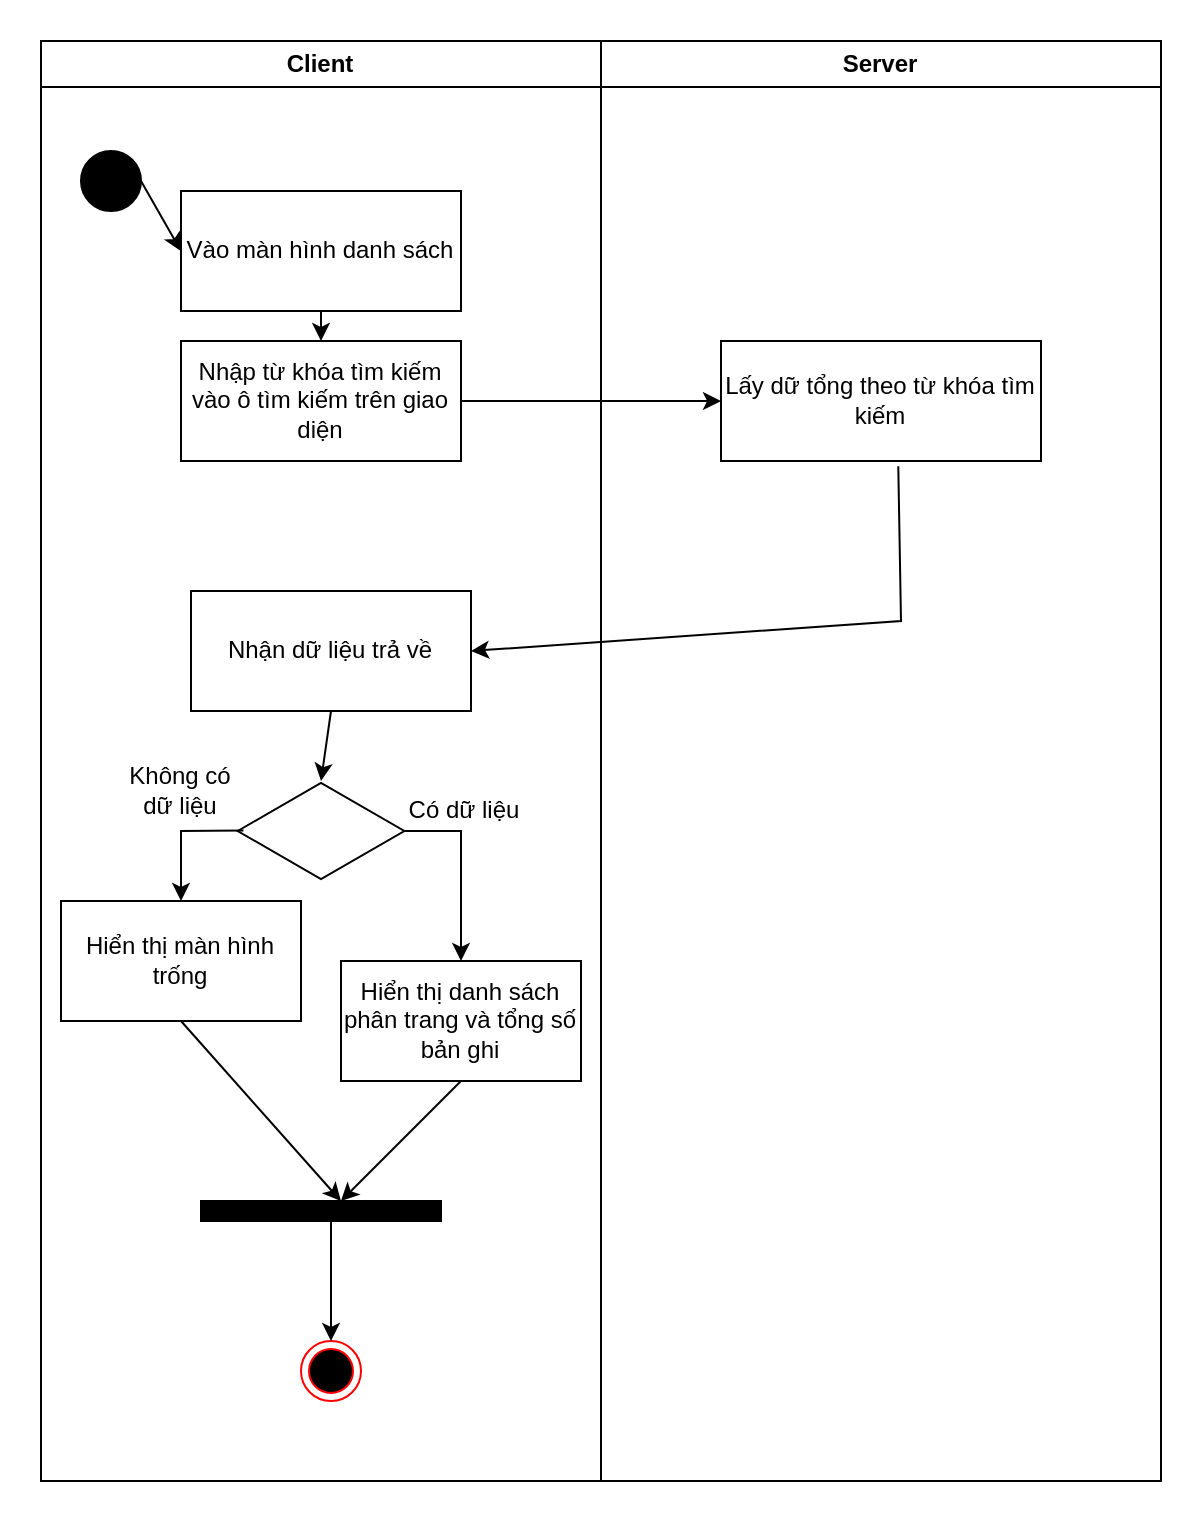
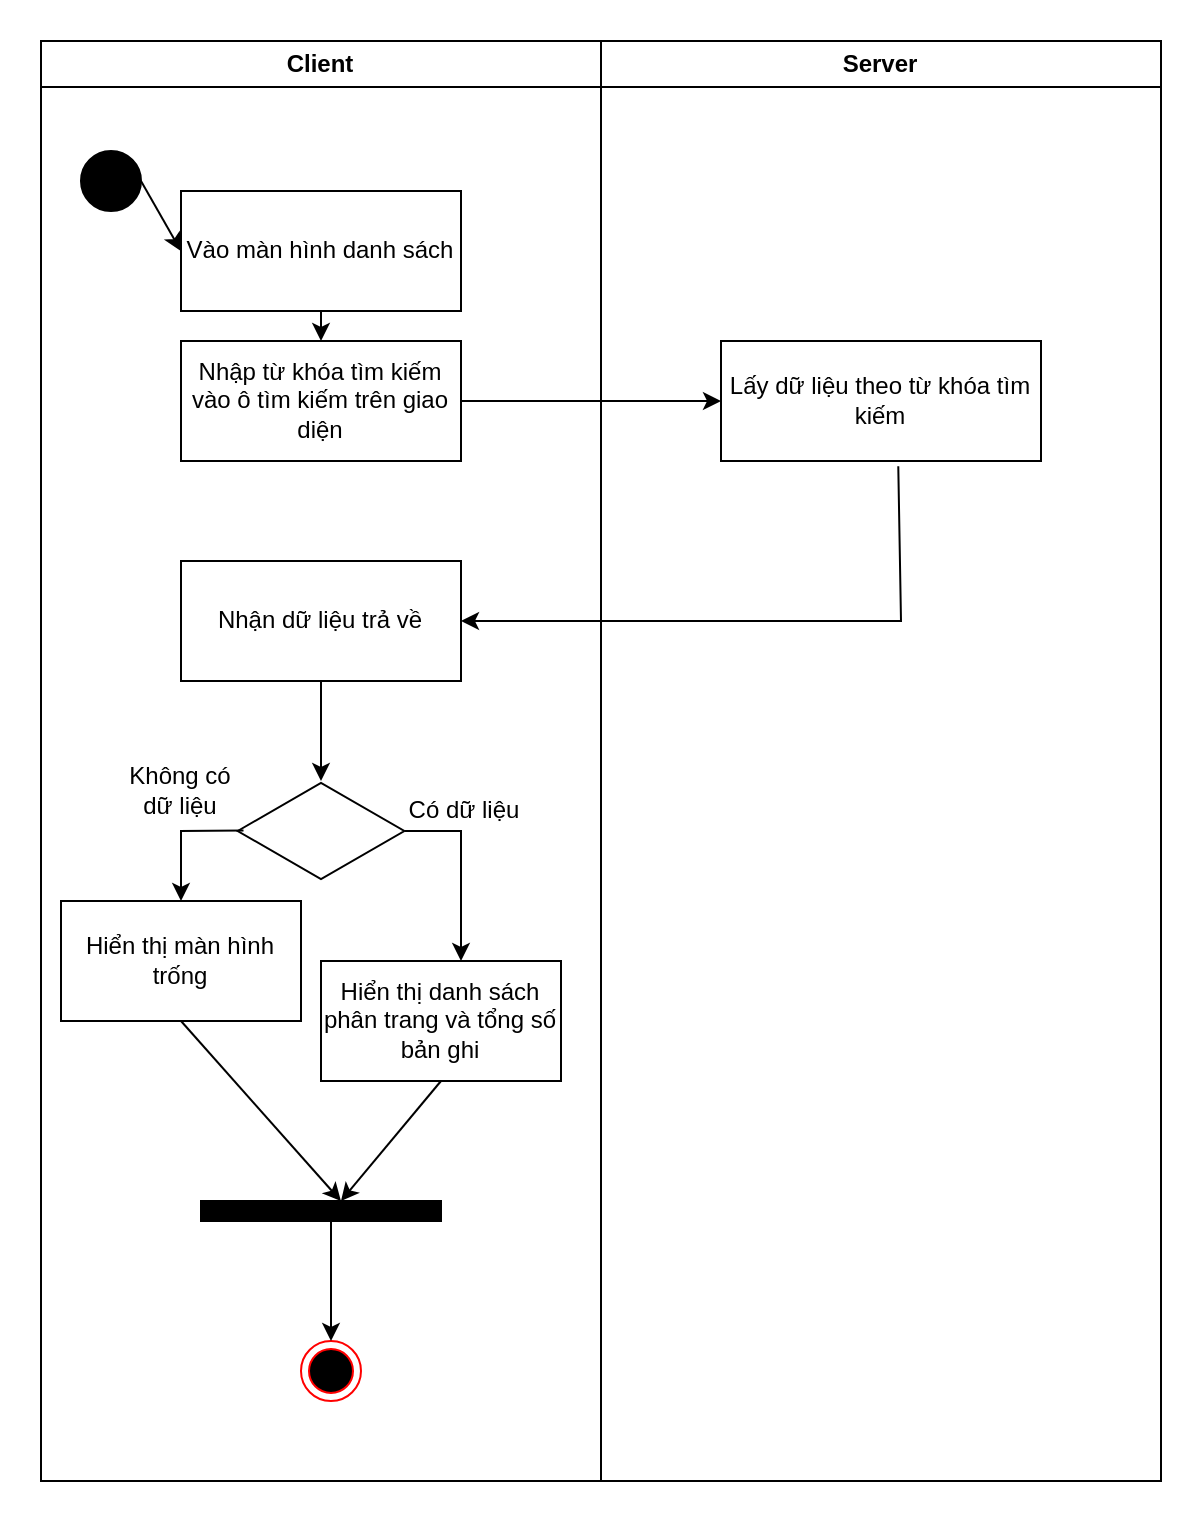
  <mxCell id="0" />
  <mxCell id="1" parent="0" />
  <mxCell id="2" value="Client" style="swimlane;whiteSpace=wrap;html=1;" vertex="1" parent="1"><mxGeometry x="20" y="20" width="280" height="720" as="geometry" /></mxCell>
  <mxCell id="3" value="" style="ellipse;shape=doubleEllipse;whiteSpace=wrap;html=1;aspect=fixed;fillColor=#000000;" vertex="1" parent="2"><mxGeometry x="20" y="55" width="30" height="30" as="geometry" /></mxCell>
  <mxCell id="4" value="Vào màn hình danh sách" style="rounded=0;whiteSpace=wrap;html=1;" vertex="1" parent="2"><mxGeometry x="70" y="75" width="140" height="60" as="geometry" /></mxCell>
  <mxCell id="5" value="" style="endArrow=classic;html=1;rounded=0;exitX=1;exitY=0.5;exitDx=0;exitDy=0;entryX=0;entryY=0.5;entryDx=0;entryDy=0;" edge="1" parent="2" source="3" target="4"><mxGeometry width="50" height="50" relative="1" as="geometry"><mxPoint x="310" y="200" as="sourcePoint" /><mxPoint x="360" y="150" as="targetPoint" /></mxGeometry></mxCell>
  <mxCell id="6" value="Nhập từ khóa tìm kiếm vào ô tìm kiếm trên giao diện" style="rounded=0;whiteSpace=wrap;html=1;" vertex="1" parent="2"><mxGeometry x="70" y="150" width="140" height="60" as="geometry" /></mxCell>
  <mxCell id="7" value="" style="endArrow=classic;html=1;rounded=0;exitX=0.5;exitY=1;exitDx=0;exitDy=0;entryX=0.5;entryY=0;entryDx=0;entryDy=0;" edge="1" parent="2" source="4" target="6"><mxGeometry width="50" height="50" relative="1" as="geometry"><mxPoint x="300" y="150" as="sourcePoint" /><mxPoint x="350" y="100" as="targetPoint" /></mxGeometry></mxCell>
- <mxCell id="8" value="Nhận dữ liệu trả về" style="rounded=0;whiteSpace=wrap;html=1;" vertex="1" parent="2"><mxGeometry x="75" y="275" width="140" height="60" as="geometry" /></mxCell>
+ <mxCell id="8" value="Nhận dữ liệu trả về" style="rounded=0;whiteSpace=wrap;html=1;" vertex="1" parent="2"><mxGeometry x="70" y="260" width="140" height="60" as="geometry" /></mxCell>
  <mxCell id="9" value="" style="ellipse;html=1;shape=endState;fillColor=#000000;strokeColor=#ff0000;" vertex="1" parent="2"><mxGeometry x="130" y="650" width="30" height="30" as="geometry" /></mxCell>
  <mxCell id="10" value="" style="html=1;whiteSpace=wrap;aspect=fixed;shape=isoRectangle;" vertex="1" parent="2"><mxGeometry x="98.34" y="370" width="83.33" height="50" as="geometry" /></mxCell>
  <mxCell id="11" value="Hiển thị màn hình trống" style="rounded=0;whiteSpace=wrap;html=1;" vertex="1" parent="2"><mxGeometry x="10" y="430" width="120" height="60" as="geometry" /></mxCell>
- <mxCell id="12" value="Hiển thị danh sách phân trang và tổng số bản ghi" style="rounded=0;whiteSpace=wrap;html=1;" vertex="1" parent="2"><mxGeometry x="150" y="460" width="120" height="60" as="geometry" /></mxCell>
+ <mxCell id="12" value="Hiển thị danh sách phân trang và tổng số bản ghi" style="rounded=0;whiteSpace=wrap;html=1;" vertex="1" parent="2"><mxGeometry x="140" y="460" width="120" height="60" as="geometry" /></mxCell>
  <mxCell id="13" value="" style="endArrow=classic;html=1;rounded=0;" edge="1" parent="2"><mxGeometry width="50" height="50" relative="1" as="geometry"><mxPoint x="182" y="395" as="sourcePoint" /><mxPoint x="210" y="460" as="targetPoint" /><Array as="points"><mxPoint x="210" y="395" /></Array></mxGeometry></mxCell>
  <mxCell id="14" value="Có dữ liệu" style="text;html=1;align=center;verticalAlign=middle;whiteSpace=wrap;rounded=0;" vertex="1" parent="2"><mxGeometry x="181.67" y="370" width="60" height="30" as="geometry" /></mxCell>
  <mxCell id="15" value="" style="endArrow=classic;html=1;rounded=0;exitX=0.035;exitY=0.496;exitDx=0;exitDy=0;exitPerimeter=0;entryX=0.5;entryY=0;entryDx=0;entryDy=0;" edge="1" parent="2" source="10" target="11"><mxGeometry width="50" height="50" relative="1" as="geometry"><mxPoint x="340" y="490" as="sourcePoint" /><mxPoint x="390" y="440" as="targetPoint" /><Array as="points"><mxPoint x="70" y="395" /></Array></mxGeometry></mxCell>
  <mxCell id="16" value="Không có dữ liệu" style="text;html=1;align=center;verticalAlign=middle;whiteSpace=wrap;rounded=0;" vertex="1" parent="2"><mxGeometry x="40" y="360" width="60" height="30" as="geometry" /></mxCell>
  <mxCell id="17" value="" style="html=1;points=[[0,0,0,0,5],[0,1,0,0,-5],[1,0,0,0,5],[1,1,0,0,-5]];perimeter=orthogonalPerimeter;outlineConnect=0;targetShapes=umlLifeline;portConstraint=eastwest;newEdgeStyle={&quot;curved&quot;:0,&quot;rounded&quot;:0};direction=south;fillColor=#000000;" vertex="1" parent="2"><mxGeometry x="80" y="580" width="120" height="10" as="geometry" /></mxCell>
  <mxCell id="18" value="" style="endArrow=classic;html=1;rounded=0;exitX=0.5;exitY=1;exitDx=0;exitDy=0;entryX=0;entryY=0.417;entryDx=0;entryDy=0;entryPerimeter=0;" edge="1" parent="2" source="11" target="17"><mxGeometry width="50" height="50" relative="1" as="geometry"><mxPoint x="340" y="490" as="sourcePoint" /><mxPoint x="390" y="440" as="targetPoint" /></mxGeometry></mxCell>
  <mxCell id="19" value="" style="endArrow=classic;html=1;rounded=0;entryX=0.5;entryY=0;entryDx=0;entryDy=0;" edge="1" parent="2" source="17" target="9"><mxGeometry width="50" height="50" relative="1" as="geometry"><mxPoint x="340" y="490" as="sourcePoint" /><mxPoint x="390" y="440" as="targetPoint" /></mxGeometry></mxCell>
  <mxCell id="20" value="" style="endArrow=classic;html=1;rounded=0;exitX=0.5;exitY=1;exitDx=0;exitDy=0;" edge="1" parent="2" source="12"><mxGeometry width="50" height="50" relative="1" as="geometry"><mxPoint x="340" y="490" as="sourcePoint" /><mxPoint x="150" y="580" as="targetPoint" /></mxGeometry></mxCell>
  <mxCell id="21" value="" style="endArrow=classic;html=1;rounded=0;exitX=0.5;exitY=1;exitDx=0;exitDy=0;" edge="1" parent="2" source="8"><mxGeometry width="50" height="50" relative="1" as="geometry"><mxPoint x="300" y="490" as="sourcePoint" /><mxPoint x="140" y="370" as="targetPoint" /></mxGeometry></mxCell>
  <mxCell id="22" value="Server" style="swimlane;whiteSpace=wrap;html=1;" vertex="1" parent="1"><mxGeometry x="300" y="20" width="280" height="720" as="geometry" /></mxCell>
- <mxCell id="23" value="Lấy dữ tổng theo từ khóa tìm kiếm" style="rounded=0;whiteSpace=wrap;html=1;" vertex="1" parent="22"><mxGeometry x="60" y="150" width="160" height="60" as="geometry" /></mxCell>
+ <mxCell id="23" value="Lấy dữ liệu theo từ khóa tìm kiếm" style="rounded=0;whiteSpace=wrap;html=1;" vertex="1" parent="22"><mxGeometry x="60" y="150" width="160" height="60" as="geometry" /></mxCell>
  <mxCell id="24" value="" style="endArrow=classic;html=1;rounded=0;exitX=1;exitY=0.5;exitDx=0;exitDy=0;entryX=0;entryY=0.5;entryDx=0;entryDy=0;" edge="1" parent="1" source="6" target="23"><mxGeometry width="50" height="50" relative="1" as="geometry"><mxPoint x="320" y="270" as="sourcePoint" /><mxPoint x="370" y="220" as="targetPoint" /></mxGeometry></mxCell>
  <mxCell id="25" value="" style="endArrow=classic;html=1;rounded=0;exitX=0.554;exitY=1.044;exitDx=0;exitDy=0;exitPerimeter=0;entryX=1;entryY=0.5;entryDx=0;entryDy=0;" edge="1" parent="1" source="23" target="8"><mxGeometry width="50" height="50" relative="1" as="geometry"><mxPoint x="320" y="270" as="sourcePoint" /><mxPoint x="370" y="220" as="targetPoint" /><Array as="points"><mxPoint x="450" y="310" /></Array></mxGeometry></mxCell>
